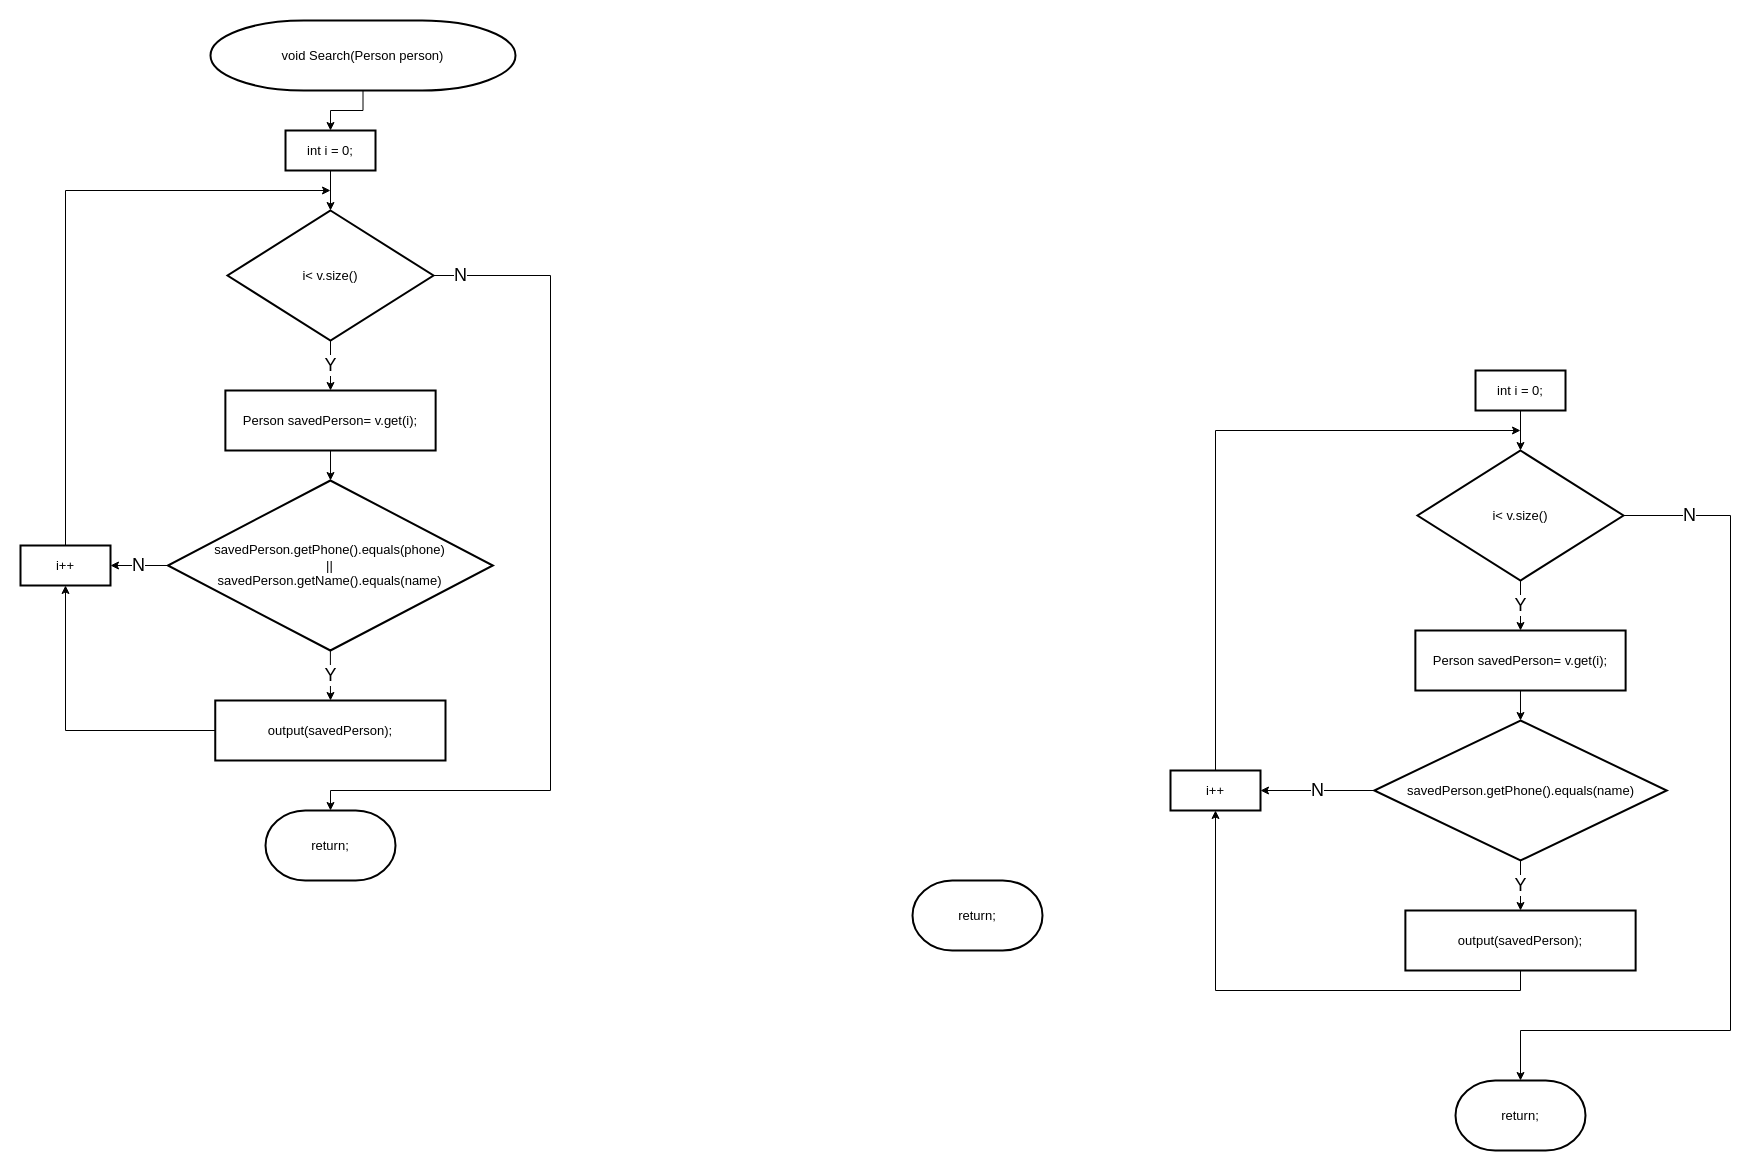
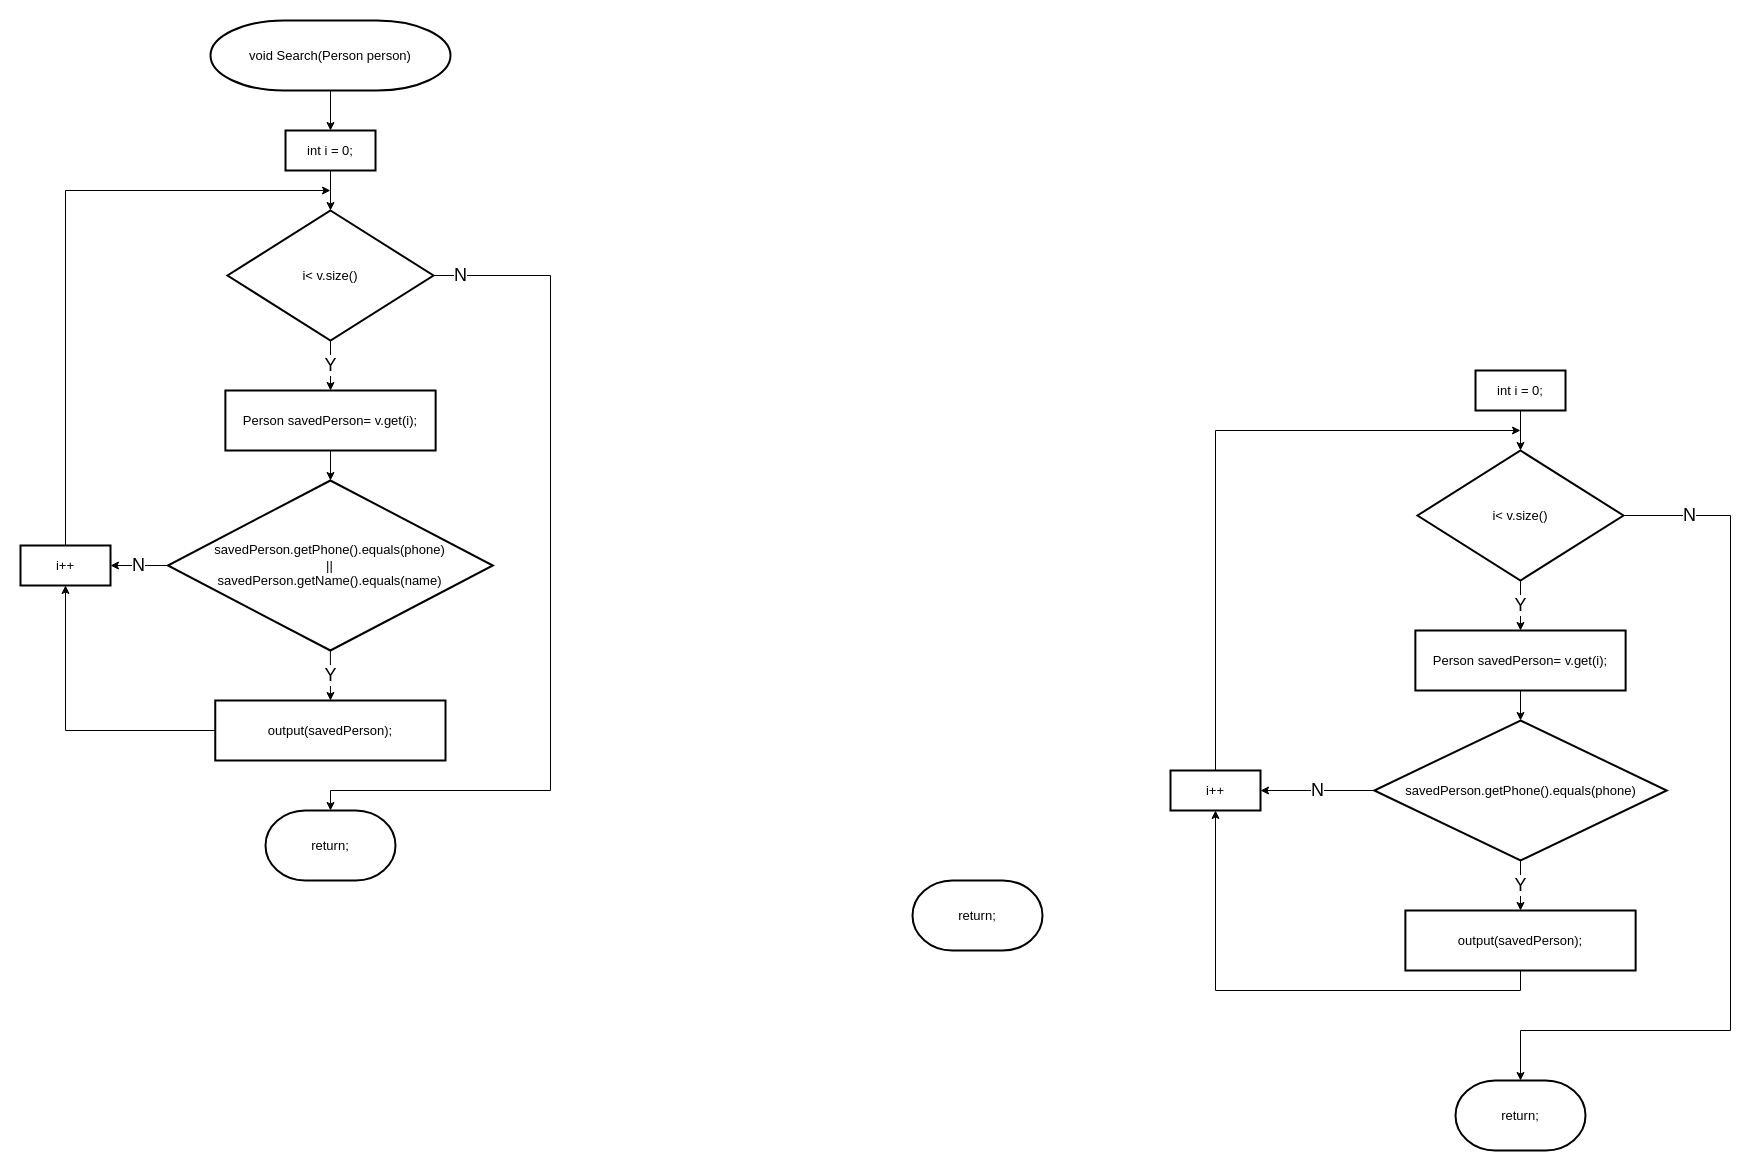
  <mxCell id="0" />
  <mxCell id="1" parent="0" />
  <mxCell id="2" style="edgeStyle=orthogonalEdgeStyle;rounded=0;orthogonalLoop=1;jettySize=auto;html=1;entryX=0.5;entryY=1;entryDx=0;entryDy=0;fontSize=18;" edge="1" parent="1" source="3" target="11"><mxGeometry relative="1" as="geometry" /></mxCell>
  <mxCell id="3" value="output(savedPerson);" style="rounded=1;whiteSpace=wrap;html=1;absoluteArcSize=1;arcSize=0;strokeWidth=2;fontSize=13;" parent="1" vertex="1"><mxGeometry x="214.75" y="700" width="230.25" height="60" as="geometry" /></mxCell>
  <mxCell id="4" value="return;" style="strokeWidth=2;html=1;shape=mxgraph.flowchart.terminator;whiteSpace=wrap;fontSize=13;" parent="1" vertex="1"><mxGeometry x="265.01" y="810" width="130" height="70" as="geometry" /></mxCell>
  <mxCell id="5" value="Y" style="edgeStyle=orthogonalEdgeStyle;rounded=0;orthogonalLoop=1;jettySize=auto;html=1;exitX=0.5;exitY=1;exitDx=0;exitDy=0;exitPerimeter=0;entryX=0.5;entryY=0;entryDx=0;entryDy=0;fontSize=18;" parent="1" source="7" target="13" edge="1"><mxGeometry relative="1" as="geometry" /></mxCell>
  <mxCell id="6" value="N" style="edgeStyle=orthogonalEdgeStyle;rounded=0;orthogonalLoop=1;jettySize=auto;html=1;entryX=0.5;entryY=0;entryDx=0;entryDy=0;entryPerimeter=0;fontSize=18;" edge="1" parent="1" source="7" target="4"><mxGeometry x="-0.938" relative="1" as="geometry"><Array as="points"><mxPoint x="550" y="275" /><mxPoint x="550" y="790" /><mxPoint x="330" y="790" /></Array><mxPoint as="offset" /></mxGeometry></mxCell>
  <mxCell id="7" value="i&amp;lt; v.size()" style="strokeWidth=2;html=1;shape=mxgraph.flowchart.decision;whiteSpace=wrap;fontSize=13;" parent="1" vertex="1"><mxGeometry x="227.01" y="210" width="206" height="130" as="geometry" /></mxCell>
  <mxCell id="8" style="edgeStyle=orthogonalEdgeStyle;rounded=0;orthogonalLoop=1;jettySize=auto;html=1;exitX=0.5;exitY=1;exitDx=0;exitDy=0;entryX=0.5;entryY=0;entryDx=0;entryDy=0;entryPerimeter=0;fontSize=13;" parent="1" source="9" target="7" edge="1"><mxGeometry relative="1" as="geometry"><mxPoint x="330.01" y="160" as="sourcePoint" /></mxGeometry></mxCell>
  <mxCell id="9" value="int i = 0;" style="rounded=1;whiteSpace=wrap;html=1;absoluteArcSize=1;arcSize=0;strokeWidth=2;fontSize=13;" parent="1" vertex="1"><mxGeometry x="285.01" y="130" width="90" height="40" as="geometry" /></mxCell>
  <mxCell id="10" style="edgeStyle=orthogonalEdgeStyle;rounded=0;orthogonalLoop=1;jettySize=auto;html=1;fontSize=13;" parent="1" source="11" edge="1"><mxGeometry relative="1" as="geometry"><Array as="points"><mxPoint x="65" y="190" /></Array><mxPoint x="330" y="190" as="targetPoint" /></mxGeometry></mxCell>
  <mxCell id="11" value="i++" style="rounded=1;whiteSpace=wrap;html=1;absoluteArcSize=1;arcSize=0;strokeWidth=2;fontSize=13;" parent="1" vertex="1"><mxGeometry x="20" y="545" width="90" height="40" as="geometry" /></mxCell>
  <mxCell id="12" style="edgeStyle=orthogonalEdgeStyle;rounded=0;orthogonalLoop=1;jettySize=auto;html=1;exitX=0.5;exitY=1;exitDx=0;exitDy=0;entryX=0.5;entryY=0;entryDx=0;entryDy=0;entryPerimeter=0;fontSize=13;" parent="1" source="13" edge="1"><mxGeometry relative="1" as="geometry"><mxPoint x="330.02" y="480" as="targetPoint" /></mxGeometry></mxCell>
  <mxCell id="13" value="Person savedPerson= v.get(i);" style="rounded=1;whiteSpace=wrap;html=1;absoluteArcSize=1;arcSize=0;strokeWidth=2;fontSize=13;" parent="1" vertex="1"><mxGeometry x="224.88" y="390" width="210.25" height="60" as="geometry" /></mxCell>
  <mxCell id="14" value="" style="edgeStyle=orthogonalEdgeStyle;rounded=0;orthogonalLoop=1;jettySize=auto;html=1;fontSize=18;" edge="1" parent="1" source="15" target="9"><mxGeometry relative="1" as="geometry" /></mxCell>
- <mxCell id="15" value="&lt;span style=&quot;text-align: left ; font-size: 13px&quot;&gt;void Search(Person person)&lt;/span&gt;" style="strokeWidth=2;html=1;shape=mxgraph.flowchart.terminator;whiteSpace=wrap;fontSize=13;" parent="1" vertex="1"><mxGeometry x="210" y="20" width="305" height="70" as="geometry" /></mxCell>
+ <mxCell id="15" value="&lt;span style=&quot;text-align: left ; font-size: 13px&quot;&gt;void Search(Person person)&lt;/span&gt;" style="strokeWidth=2;html=1;shape=mxgraph.flowchart.terminator;whiteSpace=wrap;fontSize=13;" parent="1" vertex="1"><mxGeometry x="210" y="20" width="240" height="70" as="geometry" /></mxCell>
  <mxCell id="16" value="return;" style="strokeWidth=2;html=1;shape=mxgraph.flowchart.terminator;whiteSpace=wrap;fontSize=13;" vertex="1" parent="1"><mxGeometry x="912" y="880" width="130" height="70" as="geometry" /></mxCell>
  <mxCell id="17" value="Y" style="edgeStyle=orthogonalEdgeStyle;rounded=0;orthogonalLoop=1;jettySize=auto;html=1;fontSize=18;" edge="1" parent="1" source="19" target="3"><mxGeometry relative="1" as="geometry" /></mxCell>
  <mxCell id="18" value="N" style="edgeStyle=orthogonalEdgeStyle;rounded=0;orthogonalLoop=1;jettySize=auto;html=1;fontSize=18;" edge="1" parent="1" source="19" target="11"><mxGeometry relative="1" as="geometry" /></mxCell>
  <mxCell id="19" value="savedPerson.getPhone().equals(&lt;span style=&quot;text-align: left&quot;&gt;phone&lt;/span&gt;)&lt;br&gt;||&lt;br&gt;savedPerson.getName().equals(name)" style="strokeWidth=2;html=1;shape=mxgraph.flowchart.decision;whiteSpace=wrap;fontSize=13;" vertex="1" parent="1"><mxGeometry x="167.38" y="480" width="324.99" height="170" as="geometry" /></mxCell>
  <mxCell id="20" style="edgeStyle=orthogonalEdgeStyle;rounded=0;orthogonalLoop=1;jettySize=auto;html=1;exitX=0.5;exitY=1;exitDx=0;exitDy=0;entryX=0.5;entryY=1;entryDx=0;entryDy=0;fontSize=13;" edge="1" parent="1" source="21" target="32"><mxGeometry relative="1" as="geometry" /></mxCell>
  <mxCell id="21" value="output(savedPerson);" style="rounded=1;whiteSpace=wrap;html=1;absoluteArcSize=1;arcSize=0;strokeWidth=2;fontSize=13;" vertex="1" parent="1"><mxGeometry x="1404.88" y="910" width="230.25" height="60" as="geometry" /></mxCell>
  <mxCell id="22" value="Y" style="edgeStyle=orthogonalEdgeStyle;rounded=0;orthogonalLoop=1;jettySize=auto;html=1;exitX=0.5;exitY=1;exitDx=0;exitDy=0;exitPerimeter=0;entryX=0.5;entryY=0;entryDx=0;entryDy=0;fontSize=18;" edge="1" parent="1" source="24" target="21"><mxGeometry relative="1" as="geometry" /></mxCell>
  <mxCell id="23" value="N" style="edgeStyle=orthogonalEdgeStyle;rounded=0;orthogonalLoop=1;jettySize=auto;html=1;entryX=1;entryY=0.5;entryDx=0;entryDy=0;fontSize=18;" edge="1" parent="1" source="24" target="32"><mxGeometry relative="1" as="geometry" /></mxCell>
- <mxCell id="24" value="savedPerson.getPhone().equals(&lt;span style=&quot;text-align: left&quot;&gt;name&lt;/span&gt;)" style="strokeWidth=2;html=1;shape=mxgraph.flowchart.decision;whiteSpace=wrap;fontSize=13;" vertex="1" parent="1"><mxGeometry x="1373.76" y="720" width="292.5" height="140" as="geometry" /></mxCell>
+ <mxCell id="24" value="savedPerson.getPhone().equals(&lt;span style=&quot;text-align: left&quot;&gt;phone&lt;/span&gt;)" style="strokeWidth=2;html=1;shape=mxgraph.flowchart.decision;whiteSpace=wrap;fontSize=13;" vertex="1" parent="1"><mxGeometry x="1373.76" y="720" width="292.5" height="140" as="geometry" /></mxCell>
  <mxCell id="25" value="return;" style="strokeWidth=2;html=1;shape=mxgraph.flowchart.terminator;whiteSpace=wrap;fontSize=13;" vertex="1" parent="1"><mxGeometry x="1455" y="1080" width="130" height="70" as="geometry" /></mxCell>
  <mxCell id="26" value="Y" style="edgeStyle=orthogonalEdgeStyle;rounded=0;orthogonalLoop=1;jettySize=auto;html=1;exitX=0.5;exitY=1;exitDx=0;exitDy=0;exitPerimeter=0;entryX=0.5;entryY=0;entryDx=0;entryDy=0;fontSize=18;" edge="1" parent="1" source="28" target="34"><mxGeometry relative="1" as="geometry" /></mxCell>
  <mxCell id="27" value="N" style="edgeStyle=orthogonalEdgeStyle;rounded=0;orthogonalLoop=1;jettySize=auto;html=1;entryX=0.5;entryY=0;entryDx=0;entryDy=0;entryPerimeter=0;fontSize=18;exitX=1;exitY=0.5;exitDx=0;exitDy=0;exitPerimeter=0;" edge="1" parent="1" source="28" target="25"><mxGeometry x="-0.85" relative="1" as="geometry"><Array as="points"><mxPoint x="1730" y="515" /><mxPoint x="1730" y="1030" /><mxPoint x="1520" y="1030" /></Array><mxPoint as="offset" /></mxGeometry></mxCell>
  <mxCell id="28" value="i&amp;lt; v.size()" style="strokeWidth=2;html=1;shape=mxgraph.flowchart.decision;whiteSpace=wrap;fontSize=13;" vertex="1" parent="1"><mxGeometry x="1417" y="450" width="206" height="130" as="geometry" /></mxCell>
  <mxCell id="29" style="edgeStyle=orthogonalEdgeStyle;rounded=0;orthogonalLoop=1;jettySize=auto;html=1;exitX=0.5;exitY=1;exitDx=0;exitDy=0;entryX=0.5;entryY=0;entryDx=0;entryDy=0;entryPerimeter=0;fontSize=13;" edge="1" parent="1" source="30" target="28"><mxGeometry relative="1" as="geometry"><mxPoint x="1520" y="400" as="sourcePoint" /></mxGeometry></mxCell>
  <mxCell id="30" value="int i = 0;" style="rounded=1;whiteSpace=wrap;html=1;absoluteArcSize=1;arcSize=0;strokeWidth=2;fontSize=13;" vertex="1" parent="1"><mxGeometry x="1475.01" y="370" width="90" height="40" as="geometry" /></mxCell>
  <mxCell id="31" style="edgeStyle=orthogonalEdgeStyle;rounded=0;orthogonalLoop=1;jettySize=auto;html=1;fontSize=13;" edge="1" parent="1" source="32"><mxGeometry relative="1" as="geometry"><Array as="points"><mxPoint x="1215" y="430" /></Array><mxPoint x="1520" y="430" as="targetPoint" /></mxGeometry></mxCell>
  <mxCell id="32" value="i++" style="rounded=1;whiteSpace=wrap;html=1;absoluteArcSize=1;arcSize=0;strokeWidth=2;fontSize=13;" vertex="1" parent="1"><mxGeometry x="1170" y="770" width="90" height="40" as="geometry" /></mxCell>
  <mxCell id="33" style="edgeStyle=orthogonalEdgeStyle;rounded=0;orthogonalLoop=1;jettySize=auto;html=1;exitX=0.5;exitY=1;exitDx=0;exitDy=0;entryX=0.5;entryY=0;entryDx=0;entryDy=0;entryPerimeter=0;fontSize=13;" edge="1" parent="1" source="34" target="24"><mxGeometry relative="1" as="geometry" /></mxCell>
  <mxCell id="34" value="Person savedPerson= v.get(i);" style="rounded=1;whiteSpace=wrap;html=1;absoluteArcSize=1;arcSize=0;strokeWidth=2;fontSize=13;" vertex="1" parent="1"><mxGeometry x="1414.87" y="630" width="210.25" height="60" as="geometry" /></mxCell>
